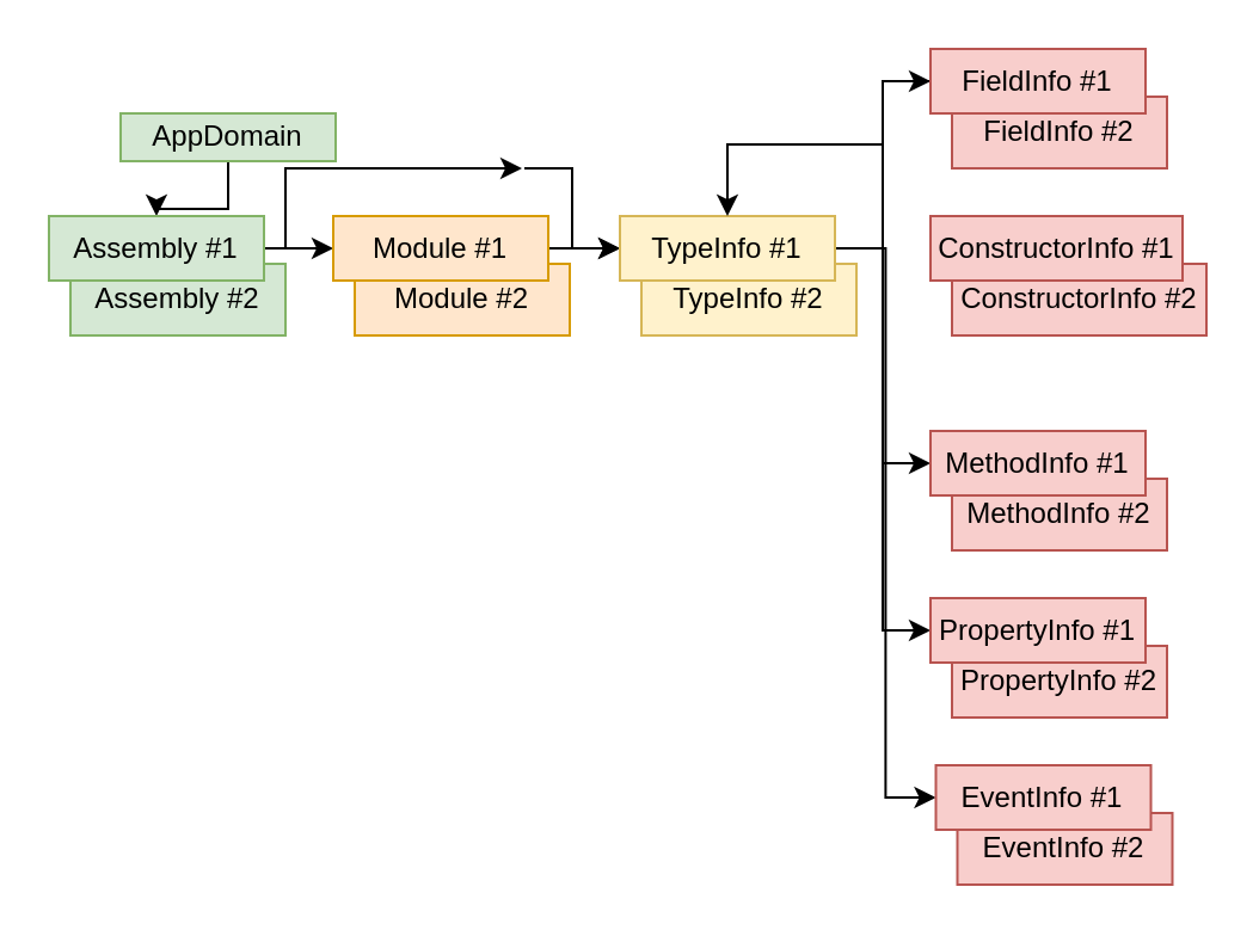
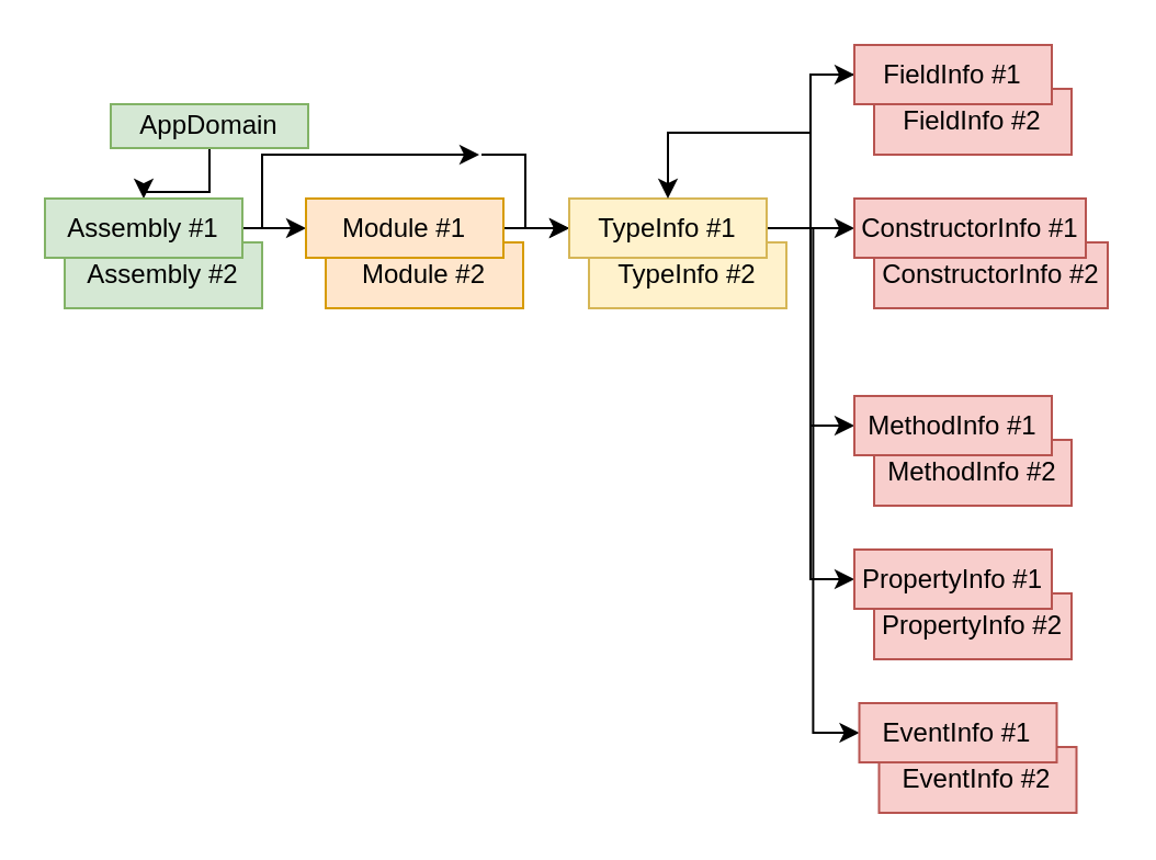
  <mxCell id="0" />
  <mxCell id="1" parent="0" />
  <mxCell id="2" style="edgeStyle=orthogonalEdgeStyle;rounded=0;orthogonalLoop=1;jettySize=auto;html=1;" edge="1" parent="1" source="3" target="7"><mxGeometry relative="1" as="geometry" /></mxCell>
  <mxCell id="3" value="AppDomain" style="rounded=0;whiteSpace=wrap;html=1;fillColor=#d5e8d4;strokeColor=#82b366;" vertex="1" parent="1"><mxGeometry x="50" y="47" width="90" height="20" as="geometry" /></mxCell>
  <mxCell id="4" value="Assembly #2" style="rounded=0;whiteSpace=wrap;html=1;fillColor=#d5e8d4;strokeColor=#82b366;" vertex="1" parent="1"><mxGeometry x="29" y="110" width="90" height="30" as="geometry" /></mxCell>
  <mxCell id="5" style="edgeStyle=orthogonalEdgeStyle;rounded=0;orthogonalLoop=1;jettySize=auto;html=1;entryX=0;entryY=0.5;entryDx=0;entryDy=0;" edge="1" parent="1" source="7" target="11"><mxGeometry relative="1" as="geometry" /></mxCell>
  <mxCell id="6" style="edgeStyle=orthogonalEdgeStyle;rounded=0;orthogonalLoop=1;jettySize=auto;html=1;" edge="1" parent="1"><mxGeometry relative="1" as="geometry"><mxPoint x="218" y="70" as="targetPoint" /><mxPoint x="109" y="103.503" as="sourcePoint" /><Array as="points"><mxPoint x="119" y="103" /><mxPoint x="119" y="70" /></Array></mxGeometry></mxCell>
  <mxCell id="7" value="Assembly #1" style="rounded=0;whiteSpace=wrap;html=1;fillColor=#d5e8d4;strokeColor=#82b366;" vertex="1" parent="1"><mxGeometry x="20" y="90" width="90" height="27" as="geometry" /></mxCell>
  <mxCell id="8" value="Module #2" style="rounded=0;whiteSpace=wrap;html=1;fillColor=#ffe6cc;strokeColor=#d79b00;" vertex="1" parent="1"><mxGeometry x="148" y="110" width="90" height="30" as="geometry" /></mxCell>
  <mxCell id="9" style="edgeStyle=orthogonalEdgeStyle;rounded=0;orthogonalLoop=1;jettySize=auto;html=1;entryX=0;entryY=0.5;entryDx=0;entryDy=0;" edge="1" parent="1" source="11" target="18"><mxGeometry relative="1" as="geometry" /></mxCell>
  <mxCell id="10" style="edgeStyle=orthogonalEdgeStyle;rounded=0;orthogonalLoop=1;jettySize=auto;html=1;entryX=0;entryY=0.5;entryDx=0;entryDy=0;" edge="1" parent="1" target="18"><mxGeometry relative="1" as="geometry"><mxPoint x="219" y="70" as="sourcePoint" /><Array as="points"><mxPoint x="239" y="70" /><mxPoint x="239" y="104" /></Array></mxGeometry></mxCell>
  <mxCell id="11" value="Module #1" style="rounded=0;whiteSpace=wrap;html=1;fillColor=#ffe6cc;strokeColor=#d79b00;" vertex="1" parent="1"><mxGeometry x="139" y="90" width="90" height="27" as="geometry" /></mxCell>
  <mxCell id="12" value="TypeInfo #2" style="rounded=0;whiteSpace=wrap;html=1;fillColor=#fff2cc;strokeColor=#d6b656;" vertex="1" parent="1"><mxGeometry x="268" y="110" width="90" height="30" as="geometry" /></mxCell>
+ <mxCell id="13" style="edgeStyle=orthogonalEdgeStyle;rounded=0;orthogonalLoop=1;jettySize=auto;html=1;" edge="1" parent="1" source="18" target="23"><mxGeometry relative="1" as="geometry" /></mxCell>
  <mxCell id="14" style="edgeStyle=orthogonalEdgeStyle;rounded=0;orthogonalLoop=1;jettySize=auto;html=1;entryX=0;entryY=0.5;entryDx=0;entryDy=0;" edge="1" parent="1" source="18" target="21"><mxGeometry relative="1" as="geometry" /></mxCell>
  <mxCell id="15" style="edgeStyle=orthogonalEdgeStyle;rounded=0;orthogonalLoop=1;jettySize=auto;html=1;entryX=0;entryY=0.5;entryDx=0;entryDy=0;" edge="1" parent="1" source="18" target="25"><mxGeometry relative="1" as="geometry" /></mxCell>
  <mxCell id="16" style="edgeStyle=orthogonalEdgeStyle;rounded=0;orthogonalLoop=1;jettySize=auto;html=1;entryX=0;entryY=0.5;entryDx=0;entryDy=0;" edge="1" parent="1" source="18" target="27"><mxGeometry relative="1" as="geometry" /></mxCell>
  <mxCell id="17" style="edgeStyle=orthogonalEdgeStyle;rounded=0;orthogonalLoop=1;jettySize=auto;html=1;entryX=0;entryY=0.5;entryDx=0;entryDy=0;" edge="1" parent="1" source="18" target="29"><mxGeometry relative="1" as="geometry" /></mxCell>
  <mxCell id="18" value="TypeInfo #1" style="rounded=0;whiteSpace=wrap;html=1;fillColor=#fff2cc;strokeColor=#d6b656;" vertex="1" parent="1"><mxGeometry x="259" y="90" width="90" height="27" as="geometry" /></mxCell>
  <mxCell id="19" value="FieldInfo #2" style="rounded=0;whiteSpace=wrap;html=1;fillColor=#f8cecc;strokeColor=#b85450;" vertex="1" parent="1"><mxGeometry x="398" y="40" width="90" height="30" as="geometry" /></mxCell>
  <mxCell id="20" style="edgeStyle=orthogonalEdgeStyle;rounded=0;orthogonalLoop=1;jettySize=auto;html=1;entryX=0.5;entryY=0;entryDx=0;entryDy=0;exitX=0;exitY=0.5;exitDx=0;exitDy=0;" edge="1" parent="1" source="21" target="18"><mxGeometry relative="1" as="geometry"><Array as="points"><mxPoint x="369" y="34" /><mxPoint x="369" y="60" /><mxPoint x="304" y="60" /></Array></mxGeometry></mxCell>
  <mxCell id="21" value="FieldInfo #1" style="rounded=0;whiteSpace=wrap;html=1;fillColor=#f8cecc;strokeColor=#b85450;" vertex="1" parent="1"><mxGeometry x="389" y="20" width="90" height="27" as="geometry" /></mxCell>
  <mxCell id="22" value="ConstructorInfo&amp;nbsp;#2" style="rounded=0;whiteSpace=wrap;html=1;fillColor=#f8cecc;strokeColor=#b85450;" vertex="1" parent="1"><mxGeometry x="398" y="110" width="106.5" height="30" as="geometry" /></mxCell>
  <mxCell id="23" value="ConstructorInfo #1" style="rounded=0;whiteSpace=wrap;html=1;fillColor=#f8cecc;strokeColor=#b85450;" vertex="1" parent="1"><mxGeometry x="389" y="90" width="105.5" height="27" as="geometry" /></mxCell>
  <mxCell id="24" value="MethodInfo #2" style="rounded=0;whiteSpace=wrap;html=1;fillColor=#f8cecc;strokeColor=#b85450;" vertex="1" parent="1"><mxGeometry x="398" y="200" width="90" height="30" as="geometry" /></mxCell>
  <mxCell id="25" value="MethodInfo #1" style="rounded=0;whiteSpace=wrap;html=1;fillColor=#f8cecc;strokeColor=#b85450;" vertex="1" parent="1"><mxGeometry x="389" y="180" width="90" height="27" as="geometry" /></mxCell>
  <mxCell id="26" value="PropertyInfo #2" style="rounded=0;whiteSpace=wrap;html=1;fillColor=#f8cecc;strokeColor=#b85450;" vertex="1" parent="1"><mxGeometry x="398" y="270" width="90" height="30" as="geometry" /></mxCell>
  <mxCell id="27" value="PropertyInfo #1" style="rounded=0;whiteSpace=wrap;html=1;fillColor=#f8cecc;strokeColor=#b85450;" vertex="1" parent="1"><mxGeometry x="389" y="250" width="90" height="27" as="geometry" /></mxCell>
  <mxCell id="28" value="EventInfo #2" style="rounded=0;whiteSpace=wrap;html=1;fillColor=#f8cecc;strokeColor=#b85450;" vertex="1" parent="1"><mxGeometry x="400.25" y="340" width="90" height="30" as="geometry" /></mxCell>
  <mxCell id="29" value="EventInfo #1" style="rounded=0;whiteSpace=wrap;html=1;fillColor=#f8cecc;strokeColor=#b85450;" vertex="1" parent="1"><mxGeometry x="391.25" y="320" width="90" height="27" as="geometry" /></mxCell>
